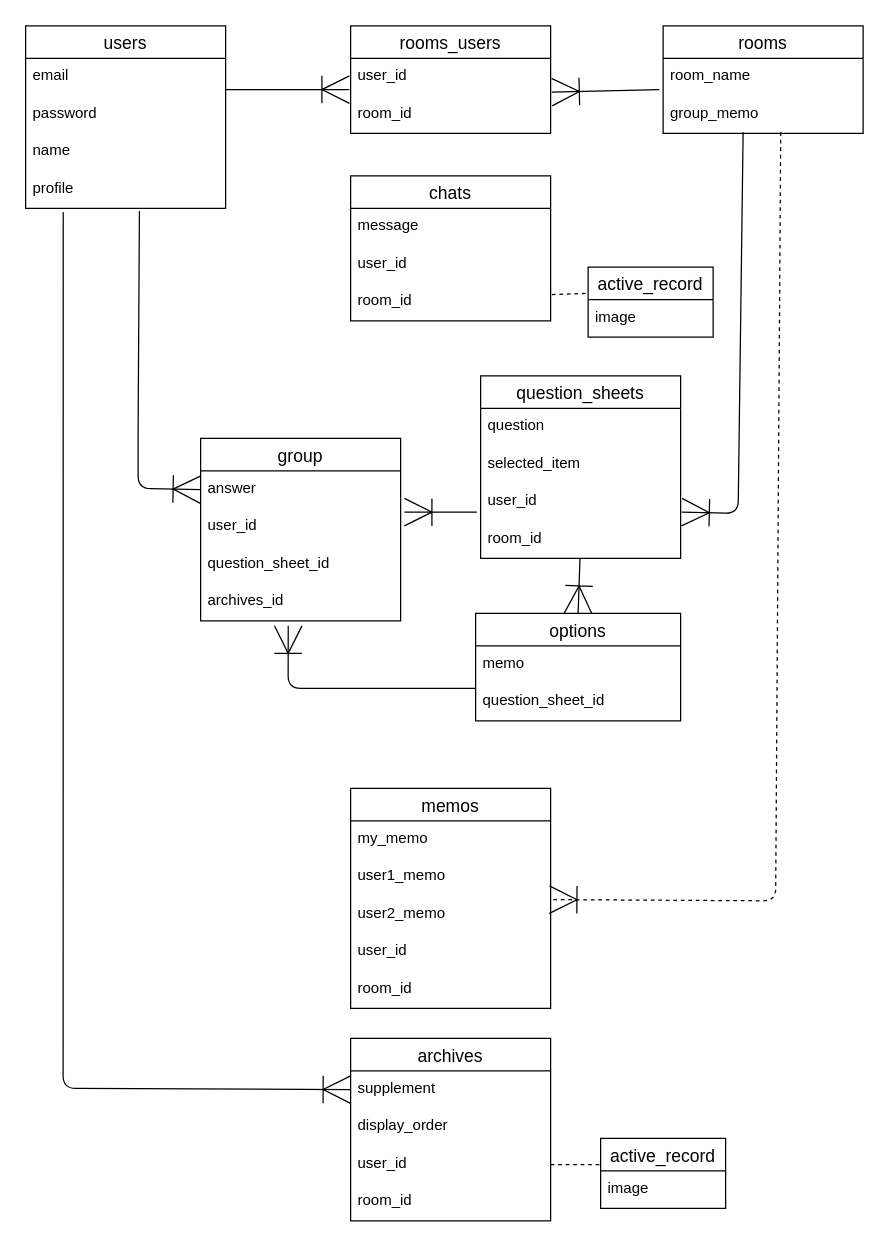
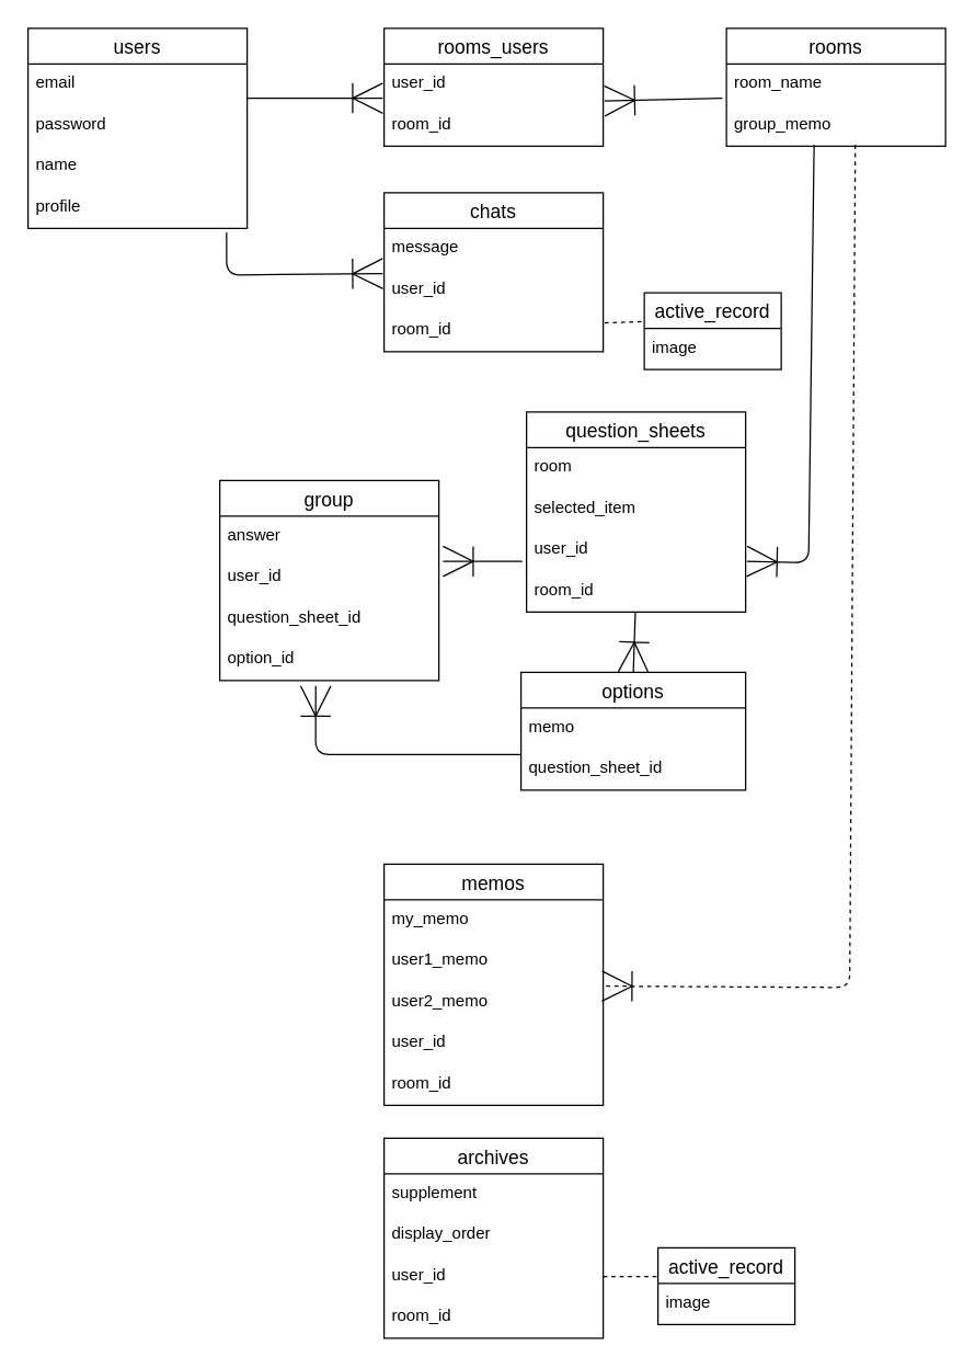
  <mxCell id="0" />
  <mxCell id="1" parent="0" />
  <mxCell id="2" style="edgeStyle=none;html=1;entryX=-0.006;entryY=-0.167;entryDx=0;entryDy=0;endArrow=ERoneToMany;endFill=0;strokeWidth=1;endSize=20;entryPerimeter=0;" parent="1" target="27" edge="1"><mxGeometry relative="1" as="geometry"><mxPoint x="180" y="71" as="sourcePoint" /></mxGeometry></mxCell>
  <mxCell id="3" value="users" style="swimlane;fontStyle=0;childLayout=stackLayout;horizontal=1;startSize=26;horizontalStack=0;resizeParent=1;resizeParentMax=0;resizeLast=0;collapsible=1;marginBottom=0;align=center;fontSize=14;" parent="1" vertex="1"><mxGeometry x="20" y="20" width="160" height="146" as="geometry"><mxRectangle x="120" y="150" width="70" height="30" as="alternateBounds" /></mxGeometry></mxCell>
  <mxCell id="4" value="email" style="text;strokeColor=none;fillColor=none;spacingLeft=4;spacingRight=4;overflow=hidden;rotatable=0;points=[[0,0.5],[1,0.5]];portConstraint=eastwest;fontSize=12;" parent="3" vertex="1"><mxGeometry y="26" width="160" height="30" as="geometry" /></mxCell>
  <mxCell id="5" value="password" style="text;strokeColor=none;fillColor=none;spacingLeft=4;spacingRight=4;overflow=hidden;rotatable=0;points=[[0,0.5],[1,0.5]];portConstraint=eastwest;fontSize=12;" parent="3" vertex="1"><mxGeometry y="56" width="160" height="30" as="geometry" /></mxCell>
  <mxCell id="6" value="name" style="text;strokeColor=none;fillColor=none;spacingLeft=4;spacingRight=4;overflow=hidden;rotatable=0;points=[[0,0.5],[1,0.5]];portConstraint=eastwest;fontSize=12;" parent="3" vertex="1"><mxGeometry y="86" width="160" height="30" as="geometry" /></mxCell>
  <mxCell id="7" value="profile" style="text;strokeColor=none;fillColor=none;spacingLeft=4;spacingRight=4;overflow=hidden;rotatable=0;points=[[0,0.5],[1,0.5]];portConstraint=eastwest;fontSize=12;" parent="3" vertex="1"><mxGeometry y="116" width="160" height="30" as="geometry" /></mxCell>
  <mxCell id="8" value="rooms" style="swimlane;fontStyle=0;childLayout=stackLayout;horizontal=1;startSize=26;horizontalStack=0;resizeParent=1;resizeParentMax=0;resizeLast=0;collapsible=1;marginBottom=0;align=center;fontSize=14;" parent="1" vertex="1"><mxGeometry x="530" y="20" width="160" height="86" as="geometry" /></mxCell>
  <mxCell id="9" value="room_name" style="text;strokeColor=none;fillColor=none;spacingLeft=4;spacingRight=4;overflow=hidden;rotatable=0;points=[[0,0.5],[1,0.5]];portConstraint=eastwest;fontSize=12;" parent="8" vertex="1"><mxGeometry y="26" width="160" height="30" as="geometry" /></mxCell>
  <mxCell id="10" value="group_memo" style="text;strokeColor=none;fillColor=none;spacingLeft=4;spacingRight=4;overflow=hidden;rotatable=0;points=[[0,0.5],[1,0.5]];portConstraint=eastwest;fontSize=12;" parent="8" vertex="1"><mxGeometry y="56" width="160" height="30" as="geometry" /></mxCell>
  <mxCell id="11" value="chats" style="swimlane;fontStyle=0;childLayout=stackLayout;horizontal=1;startSize=26;horizontalStack=0;resizeParent=1;resizeParentMax=0;resizeLast=0;collapsible=1;marginBottom=0;align=center;fontSize=14;" parent="1" vertex="1"><mxGeometry x="280" y="140" width="160" height="116" as="geometry" /></mxCell>
  <mxCell id="12" value="message" style="text;strokeColor=none;fillColor=none;spacingLeft=4;spacingRight=4;overflow=hidden;rotatable=0;points=[[0,0.5],[1,0.5]];portConstraint=eastwest;fontSize=12;" parent="11" vertex="1"><mxGeometry y="26" width="160" height="30" as="geometry" /></mxCell>
  <mxCell id="13" value="user_id" style="text;strokeColor=none;fillColor=none;spacingLeft=4;spacingRight=4;overflow=hidden;rotatable=0;points=[[0,0.5],[1,0.5]];portConstraint=eastwest;fontSize=12;" parent="11" vertex="1"><mxGeometry y="56" width="160" height="30" as="geometry" /></mxCell>
  <mxCell id="14" value="room_id" style="text;strokeColor=none;fillColor=none;spacingLeft=4;spacingRight=4;overflow=hidden;rotatable=0;points=[[0,0.5],[1,0.5]];portConstraint=eastwest;fontSize=12;" parent="11" vertex="1"><mxGeometry y="86" width="160" height="30" as="geometry" /></mxCell>
  <mxCell id="15" value="question_sheets" style="swimlane;fontStyle=0;childLayout=stackLayout;horizontal=1;startSize=26;horizontalStack=0;resizeParent=1;resizeParentMax=0;resizeLast=0;collapsible=1;marginBottom=0;align=center;fontSize=14;" parent="1" vertex="1"><mxGeometry x="384" y="300" width="160" height="146" as="geometry" /></mxCell>
- <mxCell id="16" value="question" style="text;strokeColor=none;fillColor=none;spacingLeft=4;spacingRight=4;overflow=hidden;rotatable=0;points=[[0,0.5],[1,0.5]];portConstraint=eastwest;fontSize=12;" parent="15" vertex="1"><mxGeometry y="26" width="160" height="30" as="geometry" /></mxCell>
+ <mxCell id="16" value="room" style="text;strokeColor=none;fillColor=none;spacingLeft=4;spacingRight=4;overflow=hidden;rotatable=0;points=[[0,0.5],[1,0.5]];portConstraint=eastwest;fontSize=12;" parent="15" vertex="1"><mxGeometry y="26" width="160" height="30" as="geometry" /></mxCell>
  <mxCell id="17" value="selected_item" style="text;strokeColor=none;fillColor=none;spacingLeft=4;spacingRight=4;overflow=hidden;rotatable=0;points=[[0,0.5],[1,0.5]];portConstraint=eastwest;fontSize=12;" parent="15" vertex="1"><mxGeometry y="56" width="160" height="30" as="geometry" /></mxCell>
  <mxCell id="18" value="user_id" style="text;strokeColor=none;fillColor=none;spacingLeft=4;spacingRight=4;overflow=hidden;rotatable=0;points=[[0,0.5],[1,0.5]];portConstraint=eastwest;fontSize=12;" vertex="1" parent="15"><mxGeometry y="86" width="160" height="30" as="geometry" /></mxCell>
  <mxCell id="19" value="room_id" style="text;strokeColor=none;fillColor=none;spacingLeft=4;spacingRight=4;overflow=hidden;rotatable=0;points=[[0,0.5],[1,0.5]];portConstraint=eastwest;fontSize=12;" vertex="1" parent="15"><mxGeometry y="116" width="160" height="30" as="geometry" /></mxCell>
  <mxCell id="20" value="archives" style="swimlane;fontStyle=0;childLayout=stackLayout;horizontal=1;startSize=26;horizontalStack=0;resizeParent=1;resizeParentMax=0;resizeLast=0;collapsible=1;marginBottom=0;align=center;fontSize=14;" parent="1" vertex="1"><mxGeometry x="280" y="830" width="160" height="146" as="geometry" /></mxCell>
  <mxCell id="21" value="supplement" style="text;strokeColor=none;fillColor=none;spacingLeft=4;spacingRight=4;overflow=hidden;rotatable=0;points=[[0,0.5],[1,0.5]];portConstraint=eastwest;fontSize=12;" parent="20" vertex="1"><mxGeometry y="26" width="160" height="30" as="geometry" /></mxCell>
  <mxCell id="22" value="display_order" style="text;strokeColor=none;fillColor=none;spacingLeft=4;spacingRight=4;overflow=hidden;rotatable=0;points=[[0,0.5],[1,0.5]];portConstraint=eastwest;fontSize=12;" parent="20" vertex="1"><mxGeometry y="56" width="160" height="30" as="geometry" /></mxCell>
  <mxCell id="23" value="user_id" style="text;strokeColor=none;fillColor=none;spacingLeft=4;spacingRight=4;overflow=hidden;rotatable=0;points=[[0,0.5],[1,0.5]];portConstraint=eastwest;fontSize=12;" parent="20" vertex="1"><mxGeometry y="86" width="160" height="30" as="geometry" /></mxCell>
  <mxCell id="24" value="room_id" style="text;strokeColor=none;fillColor=none;spacingLeft=4;spacingRight=4;overflow=hidden;rotatable=0;points=[[0,0.5],[1,0.5]];portConstraint=eastwest;fontSize=12;" parent="20" vertex="1"><mxGeometry y="116" width="160" height="30" as="geometry" /></mxCell>
  <mxCell id="25" value="rooms_users" style="swimlane;fontStyle=0;childLayout=stackLayout;horizontal=1;startSize=26;horizontalStack=0;resizeParent=1;resizeParentMax=0;resizeLast=0;collapsible=1;marginBottom=0;align=center;fontSize=14;" parent="1" vertex="1"><mxGeometry x="280" y="20" width="160" height="86" as="geometry" /></mxCell>
  <mxCell id="26" value="user_id" style="text;strokeColor=none;fillColor=none;spacingLeft=4;spacingRight=4;overflow=hidden;rotatable=0;points=[[0,0.5],[1,0.5]];portConstraint=eastwest;fontSize=12;" parent="25" vertex="1"><mxGeometry y="26" width="160" height="30" as="geometry" /></mxCell>
  <mxCell id="27" value="room_id" style="text;strokeColor=none;fillColor=none;spacingLeft=4;spacingRight=4;overflow=hidden;rotatable=0;points=[[0,0.5],[1,0.5]];portConstraint=eastwest;fontSize=12;" parent="25" vertex="1"><mxGeometry y="56" width="160" height="30" as="geometry" /></mxCell>
  <mxCell id="28" style="edgeStyle=none;html=1;exitX=-0.019;exitY=0.833;exitDx=0;exitDy=0;entryX=1.006;entryY=0.9;entryDx=0;entryDy=0;entryPerimeter=0;strokeWidth=1;endArrow=ERoneToMany;endFill=0;endSize=20;exitPerimeter=0;" parent="1" source="9" target="26" edge="1"><mxGeometry relative="1" as="geometry" /></mxCell>
- <mxCell id="30" style="edgeStyle=none;html=1;strokeWidth=1;endArrow=ERoneToMany;endFill=0;endSize=20;entryX=0;entryY=0.5;entryDx=0;entryDy=0;exitX=0.188;exitY=1.1;exitDx=0;exitDy=0;exitPerimeter=0;" parent="1" source="7" target="21" edge="1"><mxGeometry relative="1" as="geometry"><mxPoint x="270" y="600" as="targetPoint" /><Array as="points"><mxPoint x="50" y="870" /></Array></mxGeometry></mxCell>
- <mxCell id="31" style="edgeStyle=none;html=1;strokeWidth=1;endArrow=ERoneToMany;endFill=0;endSize=20;exitX=0.569;exitY=1.067;exitDx=0;exitDy=0;exitPerimeter=0;entryX=0;entryY=0.5;entryDx=0;entryDy=0;" parent="1" source="7" target="48" edge="1"><mxGeometry relative="1" as="geometry"><mxPoint x="90" y="180" as="sourcePoint" /><Array as="points"><mxPoint x="110" y="340" /><mxPoint x="110" y="390" /></Array><mxPoint x="140" y="374" as="targetPoint" /></mxGeometry></mxCell>
+ <mxCell id="29" style="edgeStyle=none;html=1;entryX=-0.006;entryY=1.1;entryDx=0;entryDy=0;entryPerimeter=0;strokeWidth=1;endArrow=ERoneToMany;endFill=0;endSize=20;exitX=0.906;exitY=1.1;exitDx=0;exitDy=0;exitPerimeter=0;" parent="1" source="7" target="12" edge="1"><mxGeometry relative="1" as="geometry"><mxPoint x="130" y="170" as="sourcePoint" /><Array as="points"><mxPoint x="165" y="200" /></Array></mxGeometry></mxCell>
  <mxCell id="32" style="edgeStyle=none;html=1;strokeWidth=1;endArrow=ERoneToMany;endFill=0;endSize=20;exitX=0.4;exitY=0.967;exitDx=0;exitDy=0;exitPerimeter=0;entryX=1.006;entryY=0.133;entryDx=0;entryDy=0;entryPerimeter=0;" parent="1" source="10" edge="1"><mxGeometry relative="1" as="geometry"><Array as="points"><mxPoint x="590" y="410" /></Array><mxPoint x="544.96" y="408.99" as="targetPoint" /></mxGeometry></mxCell>
  <mxCell id="33" style="edgeStyle=none;html=1;entryX=1.006;entryY=0.3;entryDx=0;entryDy=0;entryPerimeter=0;strokeWidth=1;endArrow=none;endFill=0;endSize=20;dashed=1;exitX=-0.02;exitY=0.375;exitDx=0;exitDy=0;exitPerimeter=0;" parent="1" source="34" target="14" edge="1"><mxGeometry relative="1" as="geometry"><mxPoint x="480" y="260" as="sourcePoint" /></mxGeometry></mxCell>
  <mxCell id="34" value="active_record" style="swimlane;fontStyle=0;childLayout=stackLayout;horizontal=1;startSize=26;horizontalStack=0;resizeParent=1;resizeParentMax=0;resizeLast=0;collapsible=1;marginBottom=0;align=center;fontSize=14;" parent="1" vertex="1"><mxGeometry x="470" y="213" width="100" height="56" as="geometry" /></mxCell>
  <mxCell id="35" value="image" style="text;strokeColor=none;fillColor=none;spacingLeft=4;spacingRight=4;overflow=hidden;rotatable=0;points=[[0,0.5],[1,0.5]];portConstraint=eastwest;fontSize=12;" parent="34" vertex="1"><mxGeometry y="26" width="100" height="30" as="geometry" /></mxCell>
  <mxCell id="36" value="active_record" style="swimlane;fontStyle=0;childLayout=stackLayout;horizontal=1;startSize=26;horizontalStack=0;resizeParent=1;resizeParentMax=0;resizeLast=0;collapsible=1;marginBottom=0;align=center;fontSize=14;" parent="1" vertex="1"><mxGeometry x="480" y="910" width="100" height="56" as="geometry" /></mxCell>
  <mxCell id="37" value="image" style="text;strokeColor=none;fillColor=none;spacingLeft=4;spacingRight=4;overflow=hidden;rotatable=0;points=[[0,0.5],[1,0.5]];portConstraint=eastwest;fontSize=12;" parent="36" vertex="1"><mxGeometry y="26" width="100" height="30" as="geometry" /></mxCell>
  <mxCell id="38" style="edgeStyle=none;html=1;entryX=1;entryY=0.5;entryDx=0;entryDy=0;dashed=1;strokeWidth=1;endArrow=none;endFill=0;endSize=20;exitX=-0.01;exitY=0.375;exitDx=0;exitDy=0;exitPerimeter=0;" parent="1" source="36" target="23" edge="1"><mxGeometry relative="1" as="geometry" /></mxCell>
  <mxCell id="39" value="memos" style="swimlane;fontStyle=0;childLayout=stackLayout;horizontal=1;startSize=26;horizontalStack=0;resizeParent=1;resizeParentMax=0;resizeLast=0;collapsible=1;marginBottom=0;align=center;fontSize=14;" parent="1" vertex="1"><mxGeometry x="280" y="630" width="160" height="176" as="geometry" /></mxCell>
  <mxCell id="40" value="my_memo" style="text;strokeColor=none;fillColor=none;spacingLeft=4;spacingRight=4;overflow=hidden;rotatable=0;points=[[0,0.5],[1,0.5]];portConstraint=eastwest;fontSize=12;" parent="39" vertex="1"><mxGeometry y="26" width="160" height="30" as="geometry" /></mxCell>
  <mxCell id="41" value="user1_memo" style="text;strokeColor=none;fillColor=none;spacingLeft=4;spacingRight=4;overflow=hidden;rotatable=0;points=[[0,0.5],[1,0.5]];portConstraint=eastwest;fontSize=12;" parent="39" vertex="1"><mxGeometry y="56" width="160" height="30" as="geometry" /></mxCell>
  <mxCell id="42" value="user2_memo" style="text;strokeColor=none;fillColor=none;spacingLeft=4;spacingRight=4;overflow=hidden;rotatable=0;points=[[0,0.5],[1,0.5]];portConstraint=eastwest;fontSize=12;" parent="39" vertex="1"><mxGeometry y="86" width="160" height="30" as="geometry" /></mxCell>
  <mxCell id="43" value="user_id" style="text;strokeColor=none;fillColor=none;spacingLeft=4;spacingRight=4;overflow=hidden;rotatable=0;points=[[0,0.5],[1,0.5]];portConstraint=eastwest;fontSize=12;" parent="39" vertex="1"><mxGeometry y="116" width="160" height="30" as="geometry" /></mxCell>
  <mxCell id="44" value="room_id" style="text;strokeColor=none;fillColor=none;spacingLeft=4;spacingRight=4;overflow=hidden;rotatable=0;points=[[0,0.5],[1,0.5]];portConstraint=eastwest;fontSize=12;" parent="39" vertex="1"><mxGeometry y="146" width="160" height="30" as="geometry" /></mxCell>
  <mxCell id="45" style="edgeStyle=none;html=1;entryX=0.994;entryY=0.1;entryDx=0;entryDy=0;entryPerimeter=0;endArrow=ERoneToMany;endFill=0;endSize=20;exitX=0.588;exitY=0.967;exitDx=0;exitDy=0;exitPerimeter=0;dashed=1;" parent="1" source="10" target="42" edge="1"><mxGeometry relative="1" as="geometry"><mxPoint x="630" y="100" as="sourcePoint" /><Array as="points"><mxPoint x="620" y="720" /></Array></mxGeometry></mxCell>
  <mxCell id="46" style="edgeStyle=none;html=1;entryX=1.019;entryY=0.1;entryDx=0;entryDy=0;entryPerimeter=0;endArrow=ERoneToMany;endFill=0;endSize=20;exitX=-0.019;exitY=0.767;exitDx=0;exitDy=0;exitPerimeter=0;" edge="1" parent="1" source="18" target="49"><mxGeometry relative="1" as="geometry"><mxPoint x="510" y="560" as="sourcePoint" /><Array as="points" /></mxGeometry></mxCell>
  <mxCell id="47" value="group" style="swimlane;fontStyle=0;childLayout=stackLayout;horizontal=1;startSize=26;horizontalStack=0;resizeParent=1;resizeParentMax=0;resizeLast=0;collapsible=1;marginBottom=0;align=center;fontSize=14;" parent="1" vertex="1"><mxGeometry x="160" y="350" width="160" height="146" as="geometry" /></mxCell>
  <mxCell id="48" value="answer" style="text;strokeColor=none;fillColor=none;spacingLeft=4;spacingRight=4;overflow=hidden;rotatable=0;points=[[0,0.5],[1,0.5]];portConstraint=eastwest;fontSize=12;" parent="47" vertex="1"><mxGeometry y="26" width="160" height="30" as="geometry" /></mxCell>
  <mxCell id="49" value="user_id" style="text;strokeColor=none;fillColor=none;spacingLeft=4;spacingRight=4;overflow=hidden;rotatable=0;points=[[0,0.5],[1,0.5]];portConstraint=eastwest;fontSize=12;" vertex="1" parent="47"><mxGeometry y="56" width="160" height="30" as="geometry" /></mxCell>
  <mxCell id="50" value="question_sheet_id" style="text;strokeColor=none;fillColor=none;spacingLeft=4;spacingRight=4;overflow=hidden;rotatable=0;points=[[0,0.5],[1,0.5]];portConstraint=eastwest;fontSize=12;" vertex="1" parent="47"><mxGeometry y="86" width="160" height="30" as="geometry" /></mxCell>
- <mxCell id="51" value="archives_id" style="text;strokeColor=none;fillColor=none;spacingLeft=4;spacingRight=4;overflow=hidden;rotatable=0;points=[[0,0.5],[1,0.5]];portConstraint=eastwest;fontSize=12;" parent="47" vertex="1"><mxGeometry y="116" width="160" height="30" as="geometry" /></mxCell>
+ <mxCell id="51" value="option_id" style="text;strokeColor=none;fillColor=none;spacingLeft=4;spacingRight=4;overflow=hidden;rotatable=0;points=[[0,0.5],[1,0.5]];portConstraint=eastwest;fontSize=12;" parent="47" vertex="1"><mxGeometry y="116" width="160" height="30" as="geometry" /></mxCell>
  <mxCell id="52" style="edgeStyle=none;html=1;entryX=0.438;entryY=1.133;entryDx=0;entryDy=0;entryPerimeter=0;endArrow=ERoneToMany;endFill=0;endSize=20;" edge="1" parent="1" target="51"><mxGeometry relative="1" as="geometry"><mxPoint x="380" y="550" as="sourcePoint" /><Array as="points"><mxPoint x="230" y="550" /></Array></mxGeometry></mxCell>
  <mxCell id="53" value="options" style="swimlane;fontStyle=0;childLayout=stackLayout;horizontal=1;startSize=26;horizontalStack=0;resizeParent=1;resizeParentMax=0;resizeLast=0;collapsible=1;marginBottom=0;align=center;fontSize=14;" vertex="1" parent="1"><mxGeometry x="380" y="490" width="164" height="86" as="geometry" /></mxCell>
  <mxCell id="54" value="memo" style="text;strokeColor=none;fillColor=none;spacingLeft=4;spacingRight=4;overflow=hidden;rotatable=0;points=[[0,0.5],[1,0.5]];portConstraint=eastwest;fontSize=12;" vertex="1" parent="53"><mxGeometry y="26" width="164" height="30" as="geometry" /></mxCell>
  <mxCell id="55" value="question_sheet_id" style="text;strokeColor=none;fillColor=none;spacingLeft=4;spacingRight=4;overflow=hidden;rotatable=0;points=[[0,0.5],[1,0.5]];portConstraint=eastwest;fontSize=12;" vertex="1" parent="53"><mxGeometry y="56" width="164" height="30" as="geometry" /></mxCell>
  <mxCell id="56" style="edgeStyle=none;html=1;entryX=0.5;entryY=0;entryDx=0;entryDy=0;endArrow=ERoneToMany;endFill=0;endSize=20;" edge="1" parent="1" source="19" target="53"><mxGeometry relative="1" as="geometry" /></mxCell>
